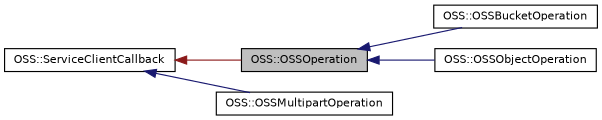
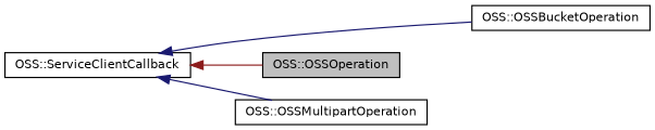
  digraph {
    rankdir=LR
    node [color=black fillcolor=white fontname=Helvetica fontsize=10 shape=record style=filled]
    edge [color=midnightblue dir=back fontname=Helvetica fontsize=10 labelfontname=Helvetica labelfontsize=10 style=solid]
    n1 [fillcolor=grey75 fontcolor=black height=0.2 label="OSS::OSSOperation" width=0.4]
    n2 [height=0.2 label="OSS::OSSBucketOperation" width=0.4]
-   n3 [height=0.2 label="OSS::OSSObjectOperation" width=0.4]
    n4 [height=0.2 label="OSS::OSSMultipartOperation" width=0.4]
    n5 [height=0.2 label="OSS::ServiceClientCallback" width=0.4]
-   n1 -> n2
-   n1 -> n3
+   n5 -> n2
    n5 -> n1 [color=firebrick4]
    n5 -> n4
  }
